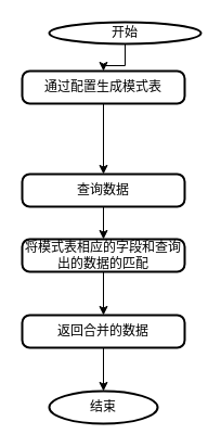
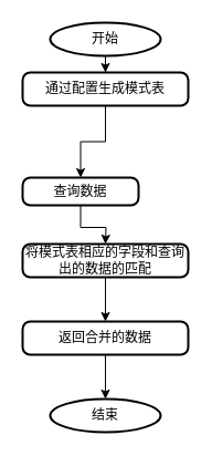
  <mxCell id="0" />
  <mxCell id="1" parent="0" />
  <mxCell id="2" style="edgeStyle=orthogonalEdgeStyle;rounded=0;orthogonalLoop=1;jettySize=auto;html=1;exitX=0.5;exitY=1;exitDx=0;exitDy=0;exitPerimeter=0;" edge="1" parent="1" source="3" target="5"><mxGeometry relative="1" as="geometry" /></mxCell>
- <mxCell id="3" value="开始" style="strokeWidth=2;html=1;shape=mxgraph.flowchart.start_1;whiteSpace=wrap;" vertex="1" parent="1"><mxGeometry x="45" y="20" width="140" height="20" as="geometry" /></mxCell>
+ <mxCell id="3" value="开始" style="strokeWidth=2;html=1;shape=mxgraph.flowchart.start_1;whiteSpace=wrap;" vertex="1" parent="1"><mxGeometry x="45" y="20" width="100" height="30" as="geometry" /></mxCell>
  <mxCell id="4" style="edgeStyle=orthogonalEdgeStyle;rounded=0;orthogonalLoop=1;jettySize=auto;html=1;exitX=0.5;exitY=1;exitDx=0;exitDy=0;" edge="1" parent="1" source="5" target="7"><mxGeometry relative="1" as="geometry" /></mxCell>
  <mxCell id="5" value="通过配置生成模式表" style="rounded=1;whiteSpace=wrap;html=1;absoluteArcSize=1;arcSize=14;strokeWidth=2;" vertex="1" parent="1"><mxGeometry x="20" y="65" width="150" height="30" as="geometry" /></mxCell>
  <mxCell id="6" style="edgeStyle=orthogonalEdgeStyle;rounded=0;orthogonalLoop=1;jettySize=auto;html=1;exitX=0.5;exitY=1;exitDx=0;exitDy=0;" edge="1" parent="1" source="7"><mxGeometry relative="1" as="geometry"><mxPoint x="95" y="220" as="targetPoint" /></mxGeometry></mxCell>
- <mxCell id="7" value="查询数据" style="rounded=1;whiteSpace=wrap;html=1;absoluteArcSize=1;arcSize=14;strokeWidth=2;" vertex="1" parent="1"><mxGeometry x="20" y="160" width="150" height="30" as="geometry" /></mxCell>
+ <mxCell id="7" value="查询数据" style="rounded=1;whiteSpace=wrap;html=1;absoluteArcSize=1;arcSize=14;strokeWidth=2;" vertex="1" parent="1"><mxGeometry x="20" y="160" width="105" height="25" as="geometry" /></mxCell>
  <mxCell id="8" style="edgeStyle=orthogonalEdgeStyle;rounded=0;orthogonalLoop=1;jettySize=auto;html=1;exitX=0.5;exitY=1;exitDx=0;exitDy=0;entryX=0.5;entryY=0;entryDx=0;entryDy=0;entryPerimeter=0;" edge="1" parent="1" source="9" target="10"><mxGeometry relative="1" as="geometry" /></mxCell>
  <mxCell id="9" value="返回合并的数据" style="rounded=1;whiteSpace=wrap;html=1;absoluteArcSize=1;arcSize=14;strokeWidth=2;" vertex="1" parent="1"><mxGeometry x="20" y="290" width="150" height="30" as="geometry" /></mxCell>
  <mxCell id="10" value="结束" style="strokeWidth=2;html=1;shape=mxgraph.flowchart.start_1;whiteSpace=wrap;" vertex="1" parent="1"><mxGeometry x="45" y="360" width="100" height="30" as="geometry" /></mxCell>
  <mxCell id="11" style="edgeStyle=orthogonalEdgeStyle;rounded=0;orthogonalLoop=1;jettySize=auto;html=1;exitX=0.5;exitY=1;exitDx=0;exitDy=0;entryX=0.5;entryY=0;entryDx=0;entryDy=0;" edge="1" parent="1" source="12" target="9"><mxGeometry relative="1" as="geometry" /></mxCell>
  <mxCell id="12" value="将模式表相应的字段和查询出的数据的匹配" style="rounded=1;whiteSpace=wrap;html=1;absoluteArcSize=1;arcSize=14;strokeWidth=2;" vertex="1" parent="1"><mxGeometry x="20" y="220" width="150" height="30" as="geometry" /></mxCell>
